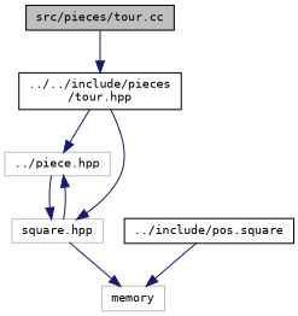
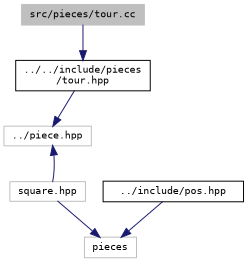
  digraph {
    fontname="DejaVu Sans Mono"
    node [color=black fillcolor=white fontname="DejaVu Sans Mono" fontsize=10 shape=record style=filled]
    edge [color=midnightblue fontname="DejaVu Sans Mono" fontsize=10 labelfontname=Helvetica labelfontsize=10 style=solid]
-   n1 [fillcolor=grey75 fontcolor=black height=0.2 label="src/pieces/tour.cc" width=0.4]
+   n1 [color=grey75 fillcolor=grey75 fontcolor=black height=0.2 label="src/pieces/tour.cc" width=0.4]
    n2 [height=0.2 label="../../include/pieces\l/tour.hpp" width=0.4]
    n3 [color=grey75 height=0.2 label="../piece.hpp" width=0.4]
    n4 [color=grey75 height=0.2 label="square.hpp" width=0.4]
-   n5 [color=grey75 height=0.2 label=memory width=0.4]
-   n6 [height=0.2 label="../include/pos.square" width=0.4]
+   n5 [color=grey75 height=0.2 label=pieces width=0.4]
+   n6 [height=0.2 label="../include/pos.hpp" width=0.4]
    n1 -> n2
    n2 -> n3
-   n2 -> n4
-   n3 -> n4
    n4 -> n3
    n4 -> n5
    n6 -> n5
  }
